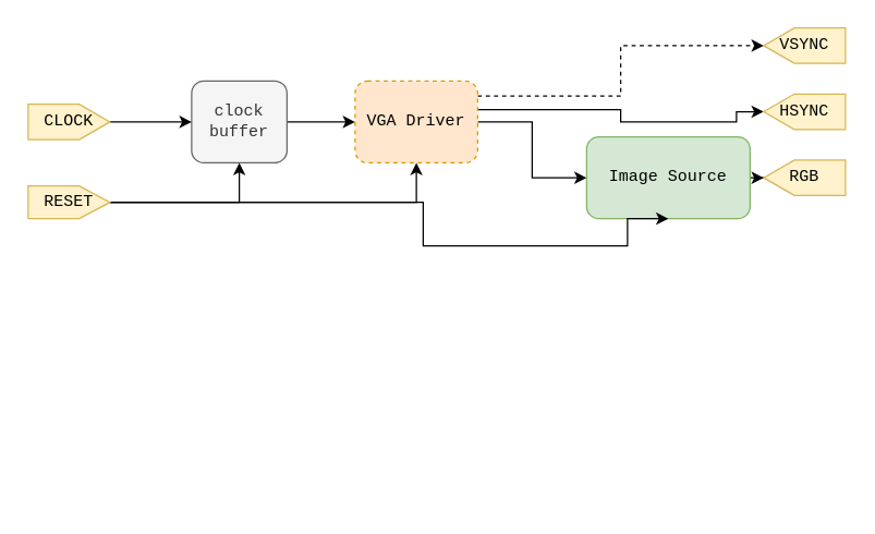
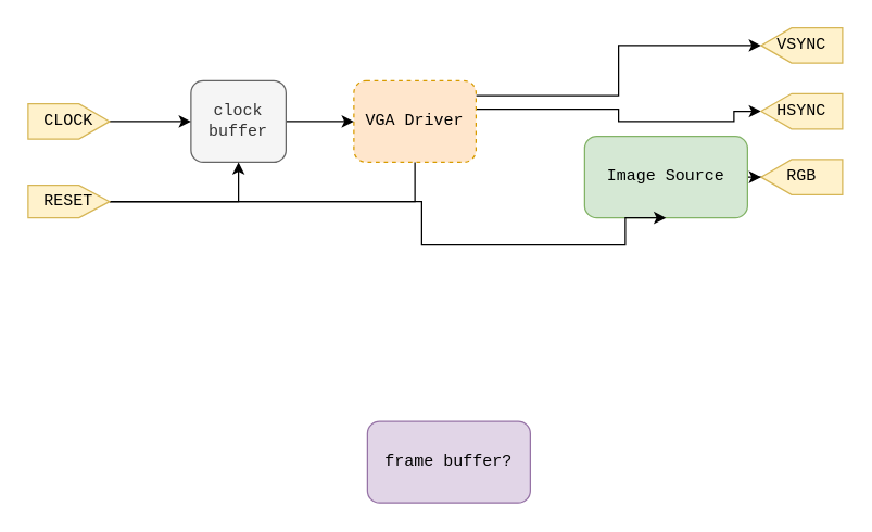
  <mxCell id="0" />
  <mxCell id="1" parent="0" />
- <mxCell id="2" style="edgeStyle=orthogonalEdgeStyle;rounded=0;orthogonalLoop=1;jettySize=auto;html=1;entryX=0;entryY=0.5;entryDx=0;entryDy=0;fontFamily=Courier New;" edge="1" parent="1" source="5" target="7"><mxGeometry relative="1" as="geometry" /></mxCell>
- <mxCell id="3" style="edgeStyle=orthogonalEdgeStyle;rounded=0;orthogonalLoop=1;jettySize=auto;html=1;entryX=0.5;entryY=1;entryDx=0;entryDy=0;fontFamily=Courier New;dashed=1;" edge="1" parent="1" source="5" target="13"><mxGeometry relative="1" as="geometry"><Array as="points"><mxPoint x="455" y="70" /><mxPoint x="455" y="33" /></Array></mxGeometry></mxCell>
+ <mxCell id="3" style="edgeStyle=orthogonalEdgeStyle;rounded=0;orthogonalLoop=1;jettySize=auto;html=1;entryX=0.5;entryY=1;entryDx=0;entryDy=0;fontFamily=Courier New;" edge="1" parent="1" source="5" target="13"><mxGeometry relative="1" as="geometry"><Array as="points"><mxPoint x="455" y="70" /><mxPoint x="455" y="33" /></Array></mxGeometry></mxCell>
  <mxCell id="4" style="edgeStyle=orthogonalEdgeStyle;rounded=0;orthogonalLoop=1;jettySize=auto;html=1;entryX=0.5;entryY=1;entryDx=0;entryDy=0;fontFamily=Courier New;" edge="1" parent="1" source="5" target="19"><mxGeometry relative="1" as="geometry"><Array as="points"><mxPoint x="455" y="80" /><mxPoint x="455" y="89" /><mxPoint x="540" y="89" /><mxPoint x="540" y="81" /></Array></mxGeometry></mxCell>
  <mxCell id="5" value="VGA Driver" style="rounded=1;whiteSpace=wrap;html=1;fontFamily=Courier New;fillColor=#ffe6cc;strokeColor=#d79b00;dashed=1;" vertex="1" parent="1"><mxGeometry x="260" y="59" width="90" height="60" as="geometry" /></mxCell>
  <mxCell id="6" style="edgeStyle=orthogonalEdgeStyle;rounded=0;orthogonalLoop=1;jettySize=auto;html=1;entryX=0.5;entryY=1;entryDx=0;entryDy=0;fontFamily=Courier New;" edge="1" parent="1" source="7" target="14"><mxGeometry relative="1" as="geometry" /></mxCell>
  <mxCell id="7" value="Image Source" style="rounded=1;whiteSpace=wrap;html=1;fontFamily=Courier New;fillColor=#d5e8d4;strokeColor=#82b366;" vertex="1" parent="1"><mxGeometry x="430" y="100" width="120" height="60" as="geometry" /></mxCell>
+ <mxCell id="8" value="frame buffer?" style="rounded=1;whiteSpace=wrap;html=1;fontFamily=Courier New;fillColor=#e1d5e7;strokeColor=#9673a6;" vertex="1" parent="1"><mxGeometry x="270" y="310" width="120" height="60" as="geometry" /></mxCell>
  <mxCell id="9" style="edgeStyle=orthogonalEdgeStyle;rounded=0;orthogonalLoop=1;jettySize=auto;html=1;entryX=0;entryY=0.5;entryDx=0;entryDy=0;fontFamily=Courier New;" edge="1" parent="1" source="10" target="5"><mxGeometry relative="1" as="geometry" /></mxCell>
  <mxCell id="10" value="clock buffer" style="rounded=1;whiteSpace=wrap;html=1;fontFamily=Courier New;fillColor=#f5f5f5;strokeColor=#666666;fontColor=#333333;" vertex="1" parent="1"><mxGeometry x="140" y="59" width="70" height="60" as="geometry" /></mxCell>
  <mxCell id="11" style="edgeStyle=orthogonalEdgeStyle;rounded=0;orthogonalLoop=1;jettySize=auto;html=1;entryX=0;entryY=0.5;entryDx=0;entryDy=0;fontFamily=Courier New;" edge="1" parent="1" source="12" target="10"><mxGeometry relative="1" as="geometry" /></mxCell>
  <mxCell id="12" value="CLOCK" style="shape=offPageConnector;whiteSpace=wrap;html=1;strokeWidth=1;fillColor=#fff2cc;fontFamily=Courier New;rotation=0;strokeColor=#d6b656;direction=north;align=center;" vertex="1" parent="1"><mxGeometry x="20" y="76" width="60" height="26" as="geometry" /></mxCell>
  <mxCell id="13" value="VSYNC" style="shape=offPageConnector;whiteSpace=wrap;html=1;strokeWidth=1;fillColor=#fff2cc;fontFamily=Courier New;rotation=0;strokeColor=#d6b656;direction=south;align=center;" vertex="1" parent="1"><mxGeometry x="560" y="20" width="60" height="26" as="geometry" /></mxCell>
  <mxCell id="14" value="RGB" style="shape=offPageConnector;whiteSpace=wrap;html=1;strokeWidth=1;fillColor=#fff2cc;fontFamily=Courier New;rotation=0;strokeColor=#d6b656;direction=south;align=center;" vertex="1" parent="1"><mxGeometry x="560" y="117" width="60" height="26" as="geometry" /></mxCell>
- <mxCell id="15" style="edgeStyle=orthogonalEdgeStyle;rounded=0;orthogonalLoop=1;jettySize=auto;html=1;fontFamily=Courier New;" edge="1" parent="1" source="18" target="5"><mxGeometry relative="1" as="geometry" /></mxCell>
+ <mxCell id="15" style="edgeStyle=orthogonalEdgeStyle;rounded=0;orthogonalLoop=1;jettySize=auto;html=1;fontFamily=Courier New;endArrow=none;" edge="1" parent="1" source="18" target="5"><mxGeometry relative="1" as="geometry" /></mxCell>
  <mxCell id="16" style="edgeStyle=orthogonalEdgeStyle;rounded=0;orthogonalLoop=1;jettySize=auto;html=1;entryX=0.5;entryY=1;entryDx=0;entryDy=0;fontFamily=Courier New;" edge="1" parent="1" source="18" target="7"><mxGeometry relative="1" as="geometry"><Array as="points"><mxPoint x="310" y="148" /><mxPoint x="310" y="180" /><mxPoint x="460" y="180" /></Array></mxGeometry></mxCell>
  <mxCell id="17" style="edgeStyle=orthogonalEdgeStyle;rounded=0;orthogonalLoop=1;jettySize=auto;html=1;fontFamily=Courier New;" edge="1" parent="1" source="18" target="10"><mxGeometry relative="1" as="geometry" /></mxCell>
  <mxCell id="18" value="RESET" style="shape=offPageConnector;whiteSpace=wrap;html=1;strokeWidth=1;fillColor=#fff2cc;fontFamily=Courier New;rotation=0;strokeColor=#d6b656;direction=north;align=center;" vertex="1" parent="1"><mxGeometry x="20" y="136" width="60" height="24" as="geometry" /></mxCell>
  <mxCell id="19" value="HSYNC" style="shape=offPageConnector;whiteSpace=wrap;html=1;strokeWidth=1;fillColor=#fff2cc;fontFamily=Courier New;rotation=0;strokeColor=#d6b656;direction=south;align=center;" vertex="1" parent="1"><mxGeometry x="560" y="68.5" width="60" height="26" as="geometry" /></mxCell>
